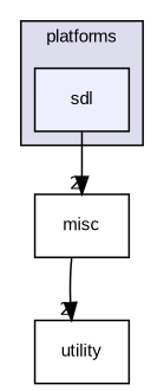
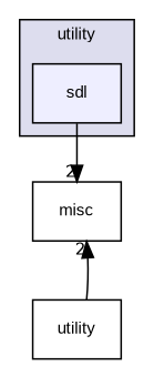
  digraph {
    compound=true
    fontname="Liberation Sans"
    node [fontname="Liberation Sans" fontsize=10 shape=box]
    edge [fontname="Liberation Sans" headlabel=2 labeldistance=1.5 labelfontname=Helvetica labelfontsize=10]
    n1 [fillcolor="#eeeeff" label=sdl pencolor=black style=filled]
    n2 [label=misc]
    n3 [label=utility]
    subgraph cluster_1 {
      bgcolor="#ddddee"
      fontsize=10
-     label=platforms
+     label=utility
      pencolor=black
      n1
    }
    n1 -> n2
-   n2 -> n3
+   n3 -> n2
  }
